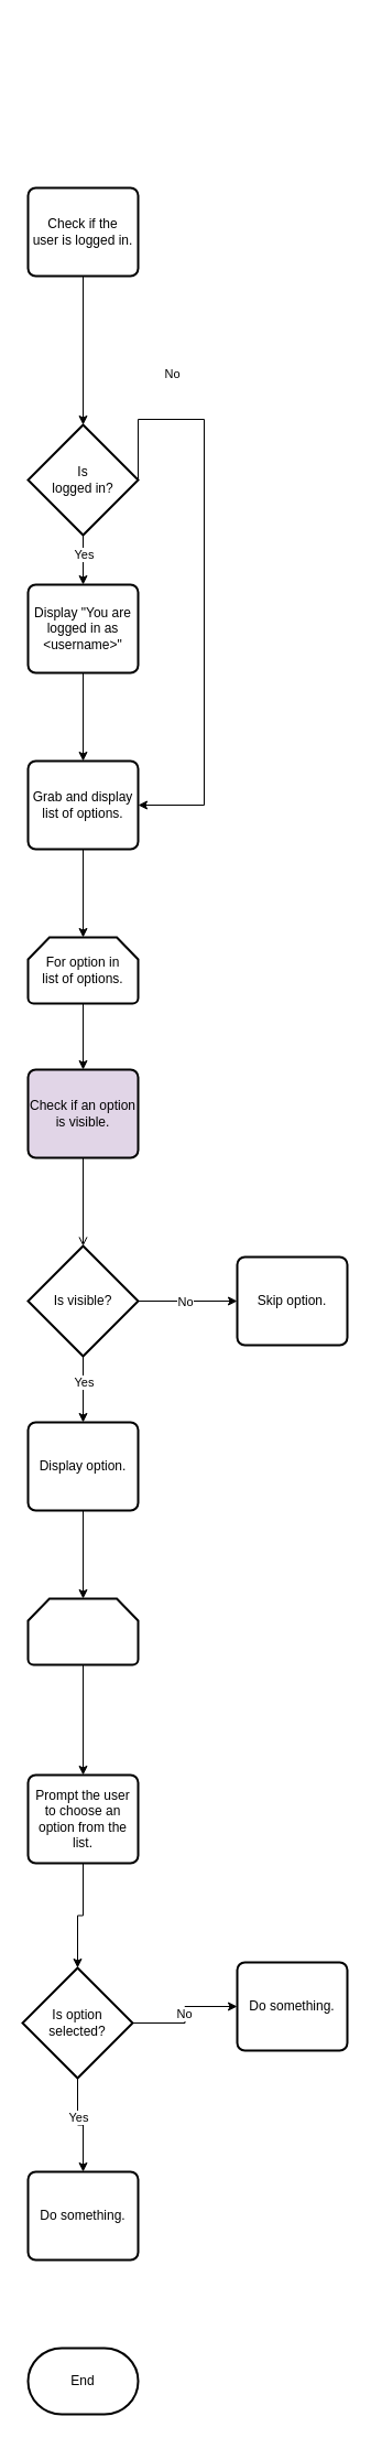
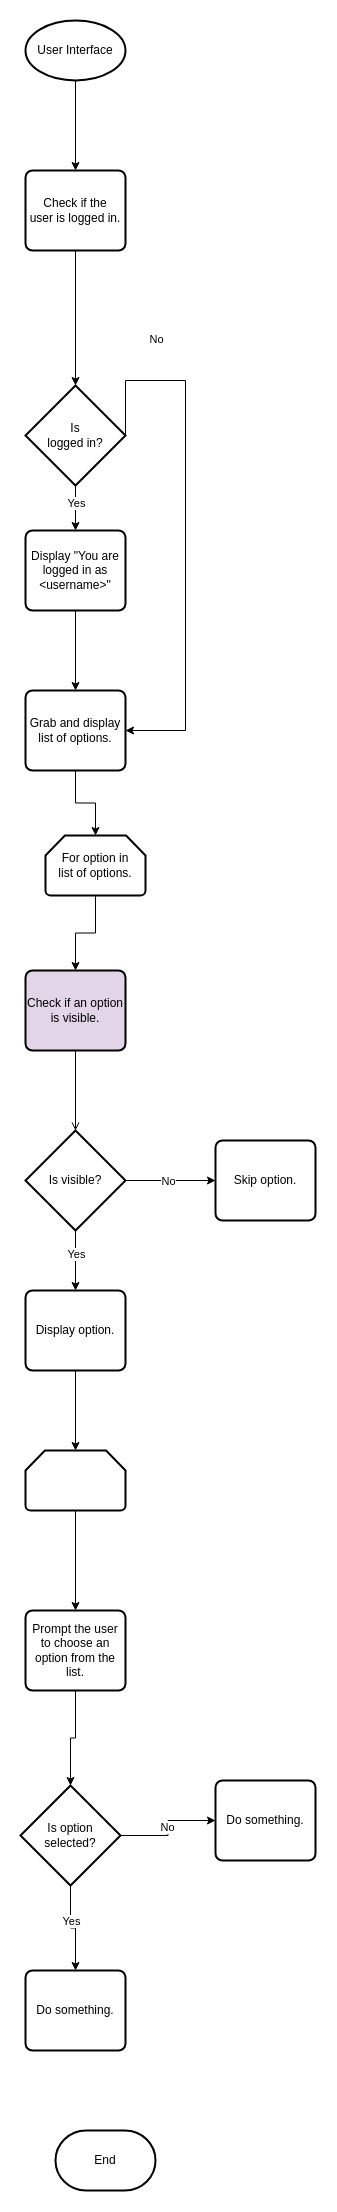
  <mxCell id="0" />
  <mxCell id="1" parent="0" />
+ <mxCell id="2" style="edgeStyle=orthogonalEdgeStyle;rounded=0;orthogonalLoop=1;jettySize=auto;html=1;exitX=0.5;exitY=1;exitDx=0;exitDy=0;exitPerimeter=0;entryX=0.5;entryY=0;entryDx=0;entryDy=0;" edge="1" parent="1" source="3" target="4"><mxGeometry relative="1" as="geometry" /></mxCell>
+ <mxCell id="3" value="User Interface" style="strokeWidth=2;html=1;shape=mxgraph.flowchart.start_1;whiteSpace=wrap;" vertex="1" parent="1"><mxGeometry x="25" y="20" width="100" height="60" as="geometry" /></mxCell>
  <mxCell id="4" value="Check if the&lt;div&gt;user is logged in.&lt;/div&gt;" style="rounded=1;whiteSpace=wrap;html=1;absoluteArcSize=1;arcSize=14;strokeWidth=2;" vertex="1" parent="1"><mxGeometry x="25" y="170" width="100" height="80" as="geometry" /></mxCell>
  <mxCell id="5" style="edgeStyle=orthogonalEdgeStyle;rounded=0;orthogonalLoop=1;jettySize=auto;html=1;exitX=0.5;exitY=1;exitDx=0;exitDy=0;exitPerimeter=0;entryX=0.5;entryY=0;entryDx=0;entryDy=0;" edge="1" parent="1" source="9" target="12"><mxGeometry relative="1" as="geometry" /></mxCell>
  <mxCell id="6" value="Yes" style="edgeLabel;html=1;align=center;verticalAlign=middle;resizable=0;points=[];" vertex="1" connectable="0" parent="5"><mxGeometry x="-0.237" y="1" relative="1" as="geometry"><mxPoint x="-1" as="offset" /></mxGeometry></mxCell>
  <mxCell id="7" style="edgeStyle=orthogonalEdgeStyle;rounded=0;orthogonalLoop=1;jettySize=auto;html=1;exitX=1;exitY=0.5;exitDx=0;exitDy=0;exitPerimeter=0;entryX=1;entryY=0.5;entryDx=0;entryDy=0;" edge="1" parent="1" source="9" target="13"><mxGeometry relative="1" as="geometry"><mxPoint x="215" y="380.048" as="targetPoint" /><Array as="points"><mxPoint x="185" y="380" /><mxPoint x="185" y="730" /></Array></mxGeometry></mxCell>
  <mxCell id="8" value="No" style="edgeLabel;html=1;align=center;verticalAlign=middle;resizable=0;points=[];" vertex="1" connectable="0" parent="7"><mxGeometry x="-0.519" y="1" relative="1" as="geometry"><mxPoint x="-31" y="-53" as="offset" /></mxGeometry></mxCell>
  <mxCell id="9" value="Is&lt;div&gt;logged in?&lt;/div&gt;" style="strokeWidth=2;html=1;shape=mxgraph.flowchart.decision;whiteSpace=wrap;" vertex="1" parent="1"><mxGeometry x="25" y="385" width="100" height="100" as="geometry" /></mxCell>
  <mxCell id="10" style="edgeStyle=orthogonalEdgeStyle;rounded=0;orthogonalLoop=1;jettySize=auto;html=1;exitX=0.5;exitY=1;exitDx=0;exitDy=0;entryX=0.5;entryY=0;entryDx=0;entryDy=0;entryPerimeter=0;" edge="1" parent="1" source="4" target="9"><mxGeometry relative="1" as="geometry" /></mxCell>
  <mxCell id="11" style="edgeStyle=orthogonalEdgeStyle;rounded=0;orthogonalLoop=1;jettySize=auto;html=1;exitX=0.5;exitY=1;exitDx=0;exitDy=0;entryX=0.5;entryY=0;entryDx=0;entryDy=0;" edge="1" parent="1" source="12" target="13"><mxGeometry relative="1" as="geometry" /></mxCell>
  <mxCell id="12" value="Display &quot;You are logged in as &amp;lt;username&amp;gt;&quot;" style="rounded=1;whiteSpace=wrap;html=1;absoluteArcSize=1;arcSize=14;strokeWidth=2;" vertex="1" parent="1"><mxGeometry x="25" y="530" width="100" height="80" as="geometry" /></mxCell>
  <mxCell id="13" value="Grab and display list of options." style="rounded=1;whiteSpace=wrap;html=1;absoluteArcSize=1;arcSize=14;strokeWidth=2;" vertex="1" parent="1"><mxGeometry x="25" y="690" width="100" height="80" as="geometry" /></mxCell>
  <mxCell id="14" style="edgeStyle=orthogonalEdgeStyle;rounded=0;orthogonalLoop=1;jettySize=auto;html=1;exitX=0.5;exitY=1;exitDx=0;exitDy=0;exitPerimeter=0;entryX=0.5;entryY=0;entryDx=0;entryDy=0;" edge="1" parent="1" source="15" target="17"><mxGeometry relative="1" as="geometry" /></mxCell>
- <mxCell id="15" value="For option in&lt;div&gt;list of options.&lt;/div&gt;" style="strokeWidth=2;html=1;shape=mxgraph.flowchart.loop_limit;whiteSpace=wrap;" vertex="1" parent="1"><mxGeometry x="25" y="850" width="100" height="60" as="geometry" /></mxCell>
+ <mxCell id="15" value="For option in&lt;div&gt;list of options.&lt;/div&gt;" style="strokeWidth=2;html=1;shape=mxgraph.flowchart.loop_limit;whiteSpace=wrap;" vertex="1" parent="1"><mxGeometry x="45" y="835" width="100" height="60" as="geometry" /></mxCell>
  <mxCell id="16" style="edgeStyle=orthogonalEdgeStyle;rounded=0;orthogonalLoop=1;jettySize=auto;html=1;exitX=0.5;exitY=1;exitDx=0;exitDy=0;entryX=0.5;entryY=0;entryDx=0;entryDy=0;entryPerimeter=0;" edge="1" parent="1" source="13" target="15"><mxGeometry relative="1" as="geometry" /></mxCell>
  <mxCell id="17" value="Check if an option is visible." style="rounded=1;whiteSpace=wrap;html=1;absoluteArcSize=1;arcSize=14;strokeWidth=2;fillColor=#e1d5e7;" vertex="1" parent="1"><mxGeometry x="25" y="970" width="100" height="80" as="geometry" /></mxCell>
  <mxCell id="18" style="edgeStyle=orthogonalEdgeStyle;rounded=0;orthogonalLoop=1;jettySize=auto;html=1;exitX=0.5;exitY=1;exitDx=0;exitDy=0;exitPerimeter=0;entryX=0.5;entryY=0;entryDx=0;entryDy=0;" edge="1" parent="1" source="22" target="24"><mxGeometry relative="1" as="geometry" /></mxCell>
  <mxCell id="19" value="Yes" style="edgeLabel;html=1;align=center;verticalAlign=middle;resizable=0;points=[];" vertex="1" connectable="0" parent="18"><mxGeometry x="-0.221" y="-1" relative="1" as="geometry"><mxPoint x="1" as="offset" /></mxGeometry></mxCell>
  <mxCell id="20" style="edgeStyle=orthogonalEdgeStyle;rounded=0;orthogonalLoop=1;jettySize=auto;html=1;exitX=1;exitY=0.5;exitDx=0;exitDy=0;exitPerimeter=0;entryX=0;entryY=0.5;entryDx=0;entryDy=0;" edge="1" parent="1" source="22" target="25"><mxGeometry relative="1" as="geometry" /></mxCell>
  <mxCell id="21" value="No" style="edgeLabel;html=1;align=center;verticalAlign=middle;resizable=0;points=[];" vertex="1" connectable="0" parent="20"><mxGeometry x="-0.061" relative="1" as="geometry"><mxPoint as="offset" /></mxGeometry></mxCell>
  <mxCell id="22" value="Is visible?" style="strokeWidth=2;html=1;shape=mxgraph.flowchart.decision;whiteSpace=wrap;" vertex="1" parent="1"><mxGeometry x="25" y="1130" width="100" height="100" as="geometry" /></mxCell>
  <mxCell id="23" style="edgeStyle=orthogonalEdgeStyle;rounded=0;orthogonalLoop=1;jettySize=auto;html=1;exitX=0.5;exitY=1;exitDx=0;exitDy=0;entryX=0.5;entryY=0;entryDx=0;entryDy=0;entryPerimeter=0;endArrow=open;" edge="1" parent="1" source="17" target="22"><mxGeometry relative="1" as="geometry" /></mxCell>
  <mxCell id="24" value="Display option." style="rounded=1;whiteSpace=wrap;html=1;absoluteArcSize=1;arcSize=14;strokeWidth=2;" vertex="1" parent="1"><mxGeometry x="25" y="1290" width="100" height="80" as="geometry" /></mxCell>
  <mxCell id="25" value="Skip option." style="rounded=1;whiteSpace=wrap;html=1;absoluteArcSize=1;arcSize=14;strokeWidth=2;" vertex="1" parent="1"><mxGeometry x="215" y="1140" width="100" height="80" as="geometry" /></mxCell>
  <mxCell id="26" style="edgeStyle=orthogonalEdgeStyle;rounded=0;orthogonalLoop=1;jettySize=auto;html=1;exitX=0.5;exitY=1;exitDx=0;exitDy=0;exitPerimeter=0;entryX=0.5;entryY=0;entryDx=0;entryDy=0;" edge="1" parent="1" source="27" target="29"><mxGeometry relative="1" as="geometry" /></mxCell>
  <mxCell id="27" value="" style="strokeWidth=2;html=1;shape=mxgraph.flowchart.loop_limit;whiteSpace=wrap;" vertex="1" parent="1"><mxGeometry x="25" y="1450" width="100" height="60" as="geometry" /></mxCell>
  <mxCell id="28" style="edgeStyle=orthogonalEdgeStyle;rounded=0;orthogonalLoop=1;jettySize=auto;html=1;exitX=0.5;exitY=1;exitDx=0;exitDy=0;entryX=0.5;entryY=0;entryDx=0;entryDy=0;entryPerimeter=0;" edge="1" parent="1" source="24" target="27"><mxGeometry relative="1" as="geometry" /></mxCell>
  <mxCell id="29" value="Prompt the user&lt;div&gt;to choose an option from the list.&lt;/div&gt;" style="rounded=1;whiteSpace=wrap;html=1;absoluteArcSize=1;arcSize=14;strokeWidth=2;" vertex="1" parent="1"><mxGeometry x="25" y="1610" width="100" height="80" as="geometry" /></mxCell>
  <mxCell id="30" style="edgeStyle=orthogonalEdgeStyle;rounded=0;orthogonalLoop=1;jettySize=auto;html=1;exitX=0.5;exitY=1;exitDx=0;exitDy=0;exitPerimeter=0;entryX=0.5;entryY=0;entryDx=0;entryDy=0;" edge="1" parent="1" source="34" target="36"><mxGeometry relative="1" as="geometry" /></mxCell>
  <mxCell id="31" value="Yes" style="edgeLabel;html=1;align=center;verticalAlign=middle;resizable=0;points=[];" vertex="1" connectable="0" parent="30"><mxGeometry x="-0.228" y="1" relative="1" as="geometry"><mxPoint x="-1" as="offset" /></mxGeometry></mxCell>
  <mxCell id="32" style="edgeStyle=orthogonalEdgeStyle;rounded=0;orthogonalLoop=1;jettySize=auto;html=1;exitX=1;exitY=0.5;exitDx=0;exitDy=0;exitPerimeter=0;entryX=0;entryY=0.5;entryDx=0;entryDy=0;" edge="1" parent="1" source="34" target="37"><mxGeometry relative="1" as="geometry" /></mxCell>
  <mxCell id="33" value="No" style="edgeLabel;html=1;align=center;verticalAlign=middle;resizable=0;points=[];" vertex="1" connectable="0" parent="32"><mxGeometry x="0.023" y="1" relative="1" as="geometry"><mxPoint as="offset" /></mxGeometry></mxCell>
  <mxCell id="34" value="Is option&lt;div&gt;selected?&lt;/div&gt;" style="strokeWidth=2;html=1;shape=mxgraph.flowchart.decision;whiteSpace=wrap;" vertex="1" parent="1"><mxGeometry x="20" y="1785" width="100" height="100" as="geometry" /></mxCell>
  <mxCell id="35" style="edgeStyle=orthogonalEdgeStyle;rounded=0;orthogonalLoop=1;jettySize=auto;html=1;exitX=0.5;exitY=1;exitDx=0;exitDy=0;entryX=0.5;entryY=0;entryDx=0;entryDy=0;entryPerimeter=0;" edge="1" parent="1" source="29" target="34"><mxGeometry relative="1" as="geometry" /></mxCell>
  <mxCell id="36" value="Do something." style="rounded=1;whiteSpace=wrap;html=1;absoluteArcSize=1;arcSize=14;strokeWidth=2;" vertex="1" parent="1"><mxGeometry x="25" y="1970" width="100" height="80" as="geometry" /></mxCell>
  <mxCell id="37" value="Do something." style="rounded=1;whiteSpace=wrap;html=1;absoluteArcSize=1;arcSize=14;strokeWidth=2;" vertex="1" parent="1"><mxGeometry x="215" y="1780" width="100" height="80" as="geometry" /></mxCell>
- <mxCell id="38" value="End" style="strokeWidth=2;html=1;shape=mxgraph.flowchart.terminator;whiteSpace=wrap;" vertex="1" parent="1"><mxGeometry x="25" y="2130" width="100" height="60" as="geometry" /></mxCell>
+ <mxCell id="38" value="End" style="strokeWidth=2;html=1;shape=mxgraph.flowchart.terminator;whiteSpace=wrap;" vertex="1" parent="1"><mxGeometry x="55" y="2130" width="100" height="60" as="geometry" /></mxCell>
